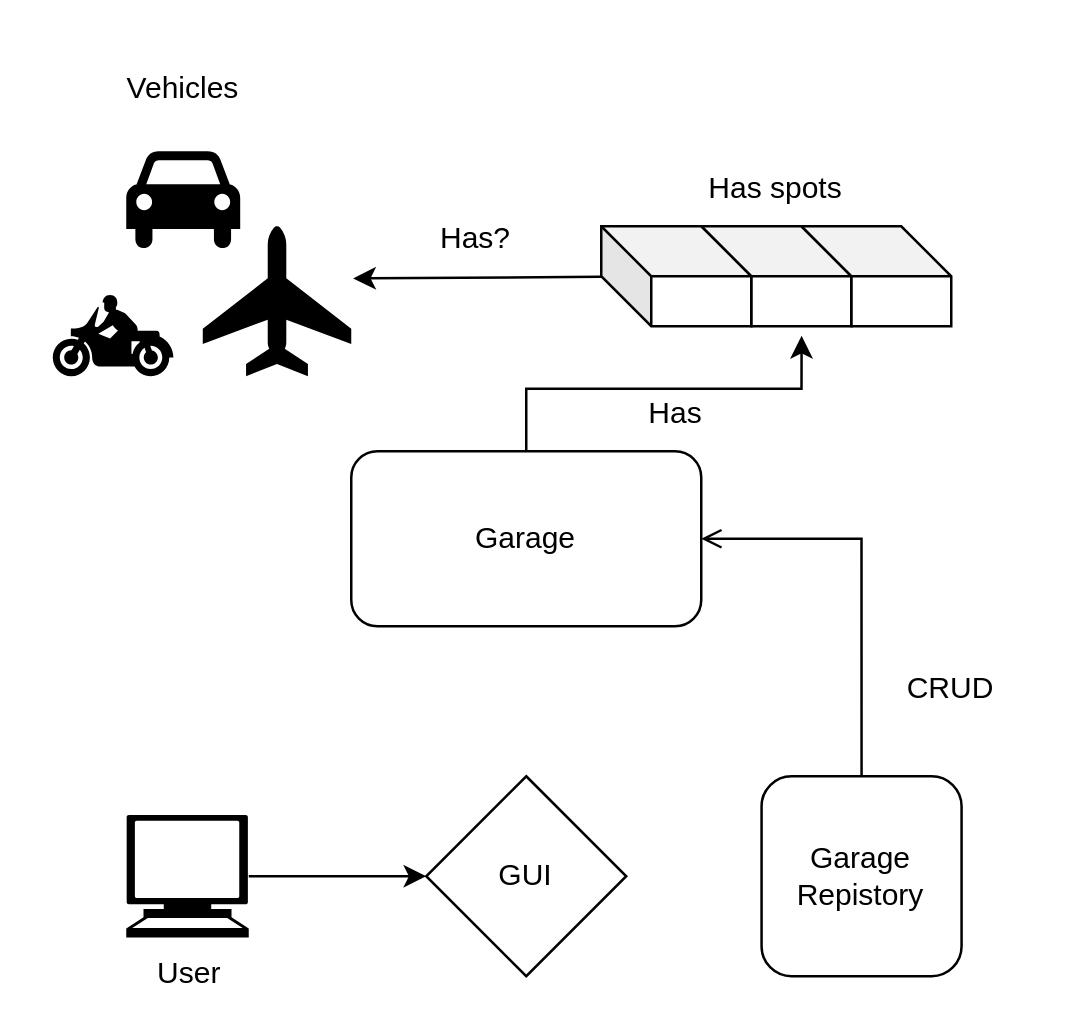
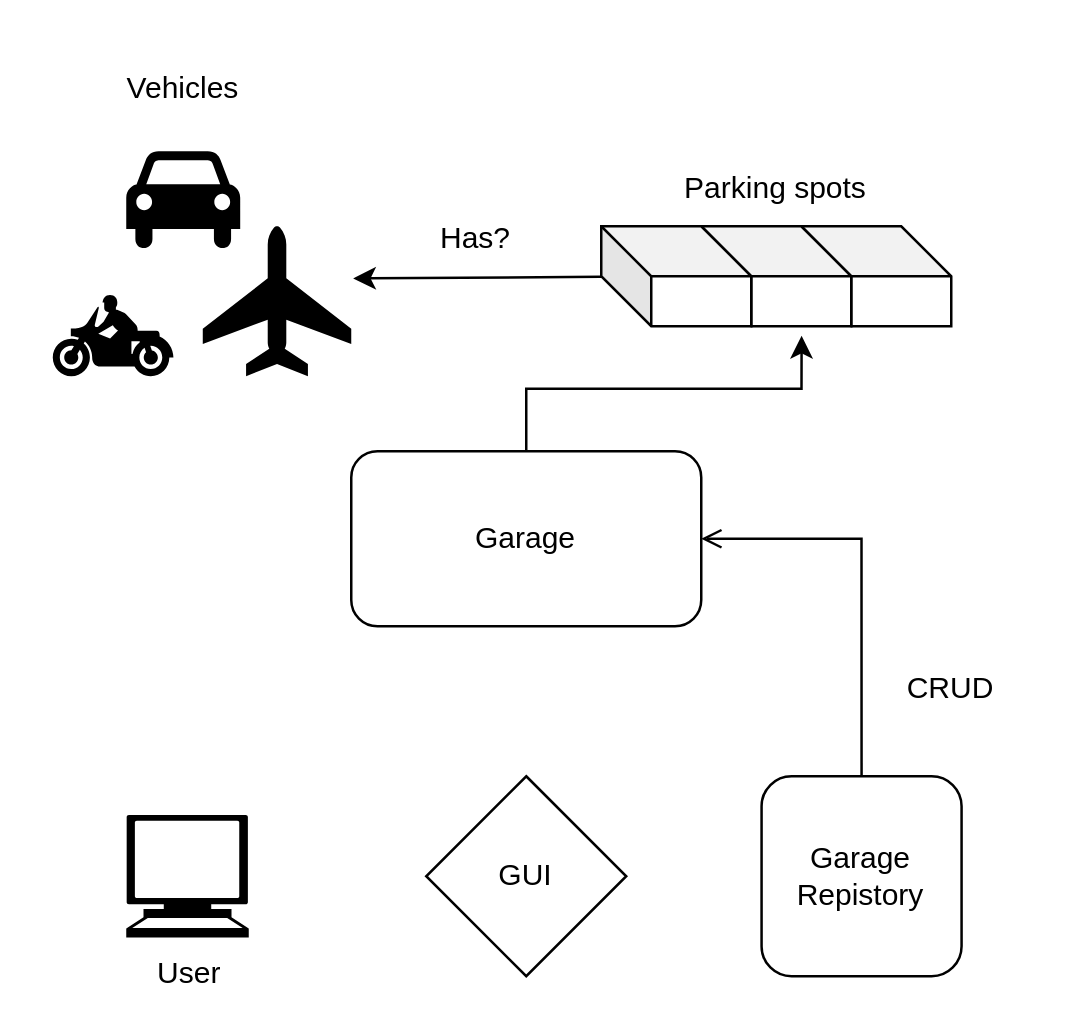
  <mxCell id="0" />
  <mxCell id="1" parent="0" />
  <mxCell id="2" value="Garage" style="rounded=1;whiteSpace=wrap;html=1;fontSize=12;glass=0;strokeWidth=1;shadow=0;" parent="1" vertex="1"><mxGeometry x="140" y="180" width="140" height="70" as="geometry" /></mxCell>
  <mxCell id="3" value="Garage&lt;div&gt;Repistory&lt;/div&gt;" style="whiteSpace=wrap;html=1;aspect=fixed;rounded=1;" vertex="1" parent="1"><mxGeometry x="304.13" y="310" width="80" height="80" as="geometry" /></mxCell>
  <mxCell id="4" value="" style="shape=cube;whiteSpace=wrap;html=1;boundedLbl=1;backgroundOutline=1;darkOpacity=0.05;darkOpacity2=0.1;" vertex="1" parent="1"><mxGeometry x="320" y="90" width="60" height="40" as="geometry" /></mxCell>
  <mxCell id="5" value="" style="shape=cube;whiteSpace=wrap;html=1;boundedLbl=1;backgroundOutline=1;darkOpacity=0.05;darkOpacity2=0.1;" vertex="1" parent="1"><mxGeometry x="280" y="90" width="60" height="40" as="geometry" /></mxCell>
  <mxCell id="6" value="" style="rounded=0;orthogonalLoop=1;jettySize=auto;html=1;entryX=1.013;entryY=0.348;entryDx=0;entryDy=0;entryPerimeter=0;" edge="1" parent="1" source="7" target="12"><mxGeometry relative="1" as="geometry" /></mxCell>
  <mxCell id="7" value="" style="shape=cube;whiteSpace=wrap;html=1;boundedLbl=1;backgroundOutline=1;darkOpacity=0.05;darkOpacity2=0.1;" vertex="1" parent="1"><mxGeometry x="240" y="90" width="60" height="40" as="geometry" /></mxCell>
- <mxCell id="8" value="Has spots" style="text;strokeColor=none;align=center;fillColor=none;html=1;verticalAlign=middle;whiteSpace=wrap;rounded=0;" vertex="1" parent="1"><mxGeometry x="270" y="60" width="80" height="30" as="geometry" /></mxCell>
+ <mxCell id="8" value="Parking spots" style="text;strokeColor=none;align=center;fillColor=none;html=1;verticalAlign=middle;whiteSpace=wrap;rounded=0;" vertex="1" parent="1"><mxGeometry x="270" y="60" width="80" height="30" as="geometry" /></mxCell>
  <mxCell id="9" style="edgeStyle=orthogonalEdgeStyle;rounded=0;orthogonalLoop=1;jettySize=auto;html=1;entryX=0.669;entryY=1.096;entryDx=0;entryDy=0;entryPerimeter=0;" edge="1" parent="1" source="2" target="5"><mxGeometry relative="1" as="geometry" /></mxCell>
- <mxCell id="10" value="Has" style="text;strokeColor=none;align=center;fillColor=none;html=1;verticalAlign=middle;whiteSpace=wrap;rounded=0;" vertex="1" parent="1"><mxGeometry x="240" y="150" width="60" height="30" as="geometry" /></mxCell>
  <mxCell id="11" value="CRUD" style="text;strokeColor=none;align=center;fillColor=none;html=1;verticalAlign=middle;whiteSpace=wrap;rounded=0;" vertex="1" parent="1"><mxGeometry x="350" y="260" width="60" height="30" as="geometry" /></mxCell>
  <mxCell id="12" value="" style="shape=mxgraph.signs.transportation.airplane_3;html=1;pointerEvents=1;fillColor=#000000;strokeColor=none;verticalLabelPosition=bottom;verticalAlign=top;align=center;sketch=0;" vertex="1" parent="1"><mxGeometry x="80.61" y="90" width="59.39" height="60" as="geometry" /></mxCell>
  <mxCell id="13" value="" style="shape=mxgraph.signs.transportation.car_4;html=1;pointerEvents=1;fillColor=#000000;strokeColor=none;verticalLabelPosition=bottom;verticalAlign=top;align=center;sketch=0;" vertex="1" parent="1"><mxGeometry x="50" y="60" width="45.58" height="40" as="geometry" /></mxCell>
  <mxCell id="14" value="" style="shape=mxgraph.signs.transportation.motorcycle;html=1;pointerEvents=1;fillColor=#000000;strokeColor=none;verticalLabelPosition=bottom;verticalAlign=top;align=center;sketch=0;" vertex="1" parent="1"><mxGeometry x="20.61" y="117.5" width="48.26" height="32.5" as="geometry" /></mxCell>
  <mxCell id="15" value="" style="endArrow=open;html=1;rounded=0;entryX=1;entryY=0.5;entryDx=0;entryDy=0;exitX=0.5;exitY=0;exitDx=0;exitDy=0;edgeStyle=orthogonalEdgeStyle;" edge="1" parent="1" source="3" target="2"><mxGeometry width="50" height="50" relative="1" as="geometry"><mxPoint x="210" y="320" as="sourcePoint" /><mxPoint x="260" y="270" as="targetPoint" /></mxGeometry></mxCell>
- <mxCell id="16" value="" style="edgeStyle=orthogonalEdgeStyle;rounded=0;orthogonalLoop=1;jettySize=auto;html=1;" edge="1" parent="1" source="17" target="18"><mxGeometry relative="1" as="geometry" /></mxCell>
  <mxCell id="17" value="User" style="shape=mxgraph.signs.tech.computer;html=1;pointerEvents=1;fillColor=#000000;strokeColor=none;verticalLabelPosition=bottom;verticalAlign=top;align=center;sketch=0;" vertex="1" parent="1"><mxGeometry x="50" y="325.5" width="49" height="49" as="geometry" /></mxCell>
  <mxCell id="18" value="GUI" style="rhombus;whiteSpace=wrap;html=1;" vertex="1" parent="1"><mxGeometry x="170" y="310" width="80" height="80" as="geometry" /></mxCell>
  <mxCell id="19" value="Has?" style="text;strokeColor=none;align=center;fillColor=none;html=1;verticalAlign=middle;whiteSpace=wrap;rounded=0;" vertex="1" parent="1"><mxGeometry x="160" y="80" width="60" height="30" as="geometry" /></mxCell>
  <mxCell id="20" value="Vehicles" style="text;strokeColor=none;align=center;fillColor=none;html=1;verticalAlign=middle;whiteSpace=wrap;rounded=0;" vertex="1" parent="1"><mxGeometry x="42.79" y="20" width="60" height="30" as="geometry" /></mxCell>
